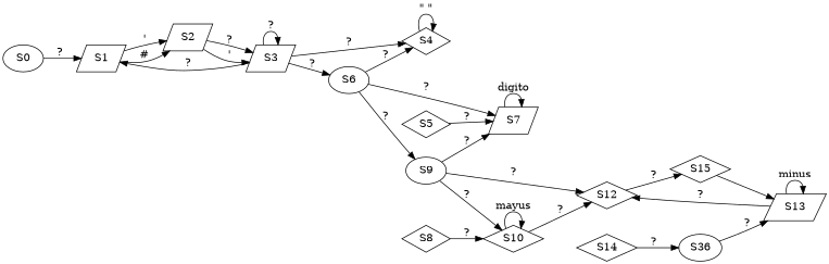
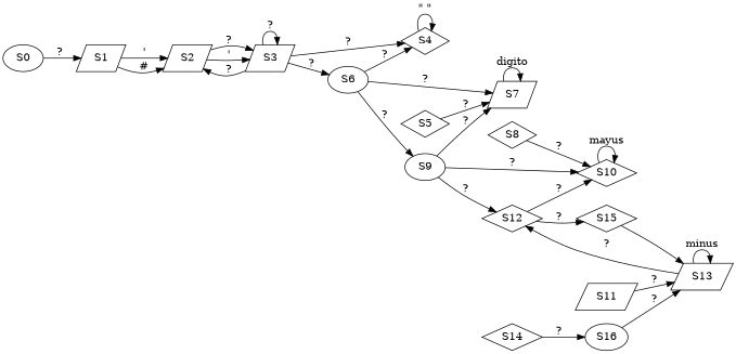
  digraph {
    rankdir=LR
    node [shape=diamond]
    S0 [shape=ellipse]
    S1 [shape=parallelogram]
    S2 [shape=parallelogram]
    S3 [shape=parallelogram]
    S4
    S6 [shape=ellipse]
    S7 [shape=parallelogram]
    S9 [shape=ellipse]
    S10
    S12
    S5
    S15
    S8
    S13 [shape=parallelogram]
+   S11 [shape=parallelogram]
    S14
-   S16 [shape=ellipse label=S36]
+   S16 [shape=ellipse]
    S0 -> S1 [label="?"]
    S1 -> S2 [label="\'"]
    S1 -> S2 [label="#"]
    S2 -> S3 [label="?"]
    S2 -> S3 [label="\'"]
-   S3 -> S1 [label="?"]
+   S3 -> S2 [label="?"]
    S3 -> S3 [label="?"]
    S3 -> S4 [label="?"]
    S3 -> S6 [label="?"]
    S4 -> S4 [label="\" \""]
    S6 -> S4 [label="?"]
    S6 -> S7 [label="?"]
    S6 -> S9 [label="?"]
    S7 -> S7 [label=digito]
    S9 -> S7 [label="?"]
    S9 -> S10 [label="?"]
    S9 -> S12 [label="?"]
    S10 -> S10 [label=mayus]
-   S10 -> S12 [label="?"]
+   S12 -> S10 [label="?"]
    S12 -> S15 [label="?"]
    S5 -> S7 [label="?"]
    S15 -> S13 [label="\n"]
    S8 -> S10 [label="?"]
    S13 -> S12 [label="?"]
    S13 -> S13 [label=minus]
+   S11 -> S13 [label="?"]
    S14 -> S16 [label="?"]
    S16 -> S13 [label="?"]
  }
